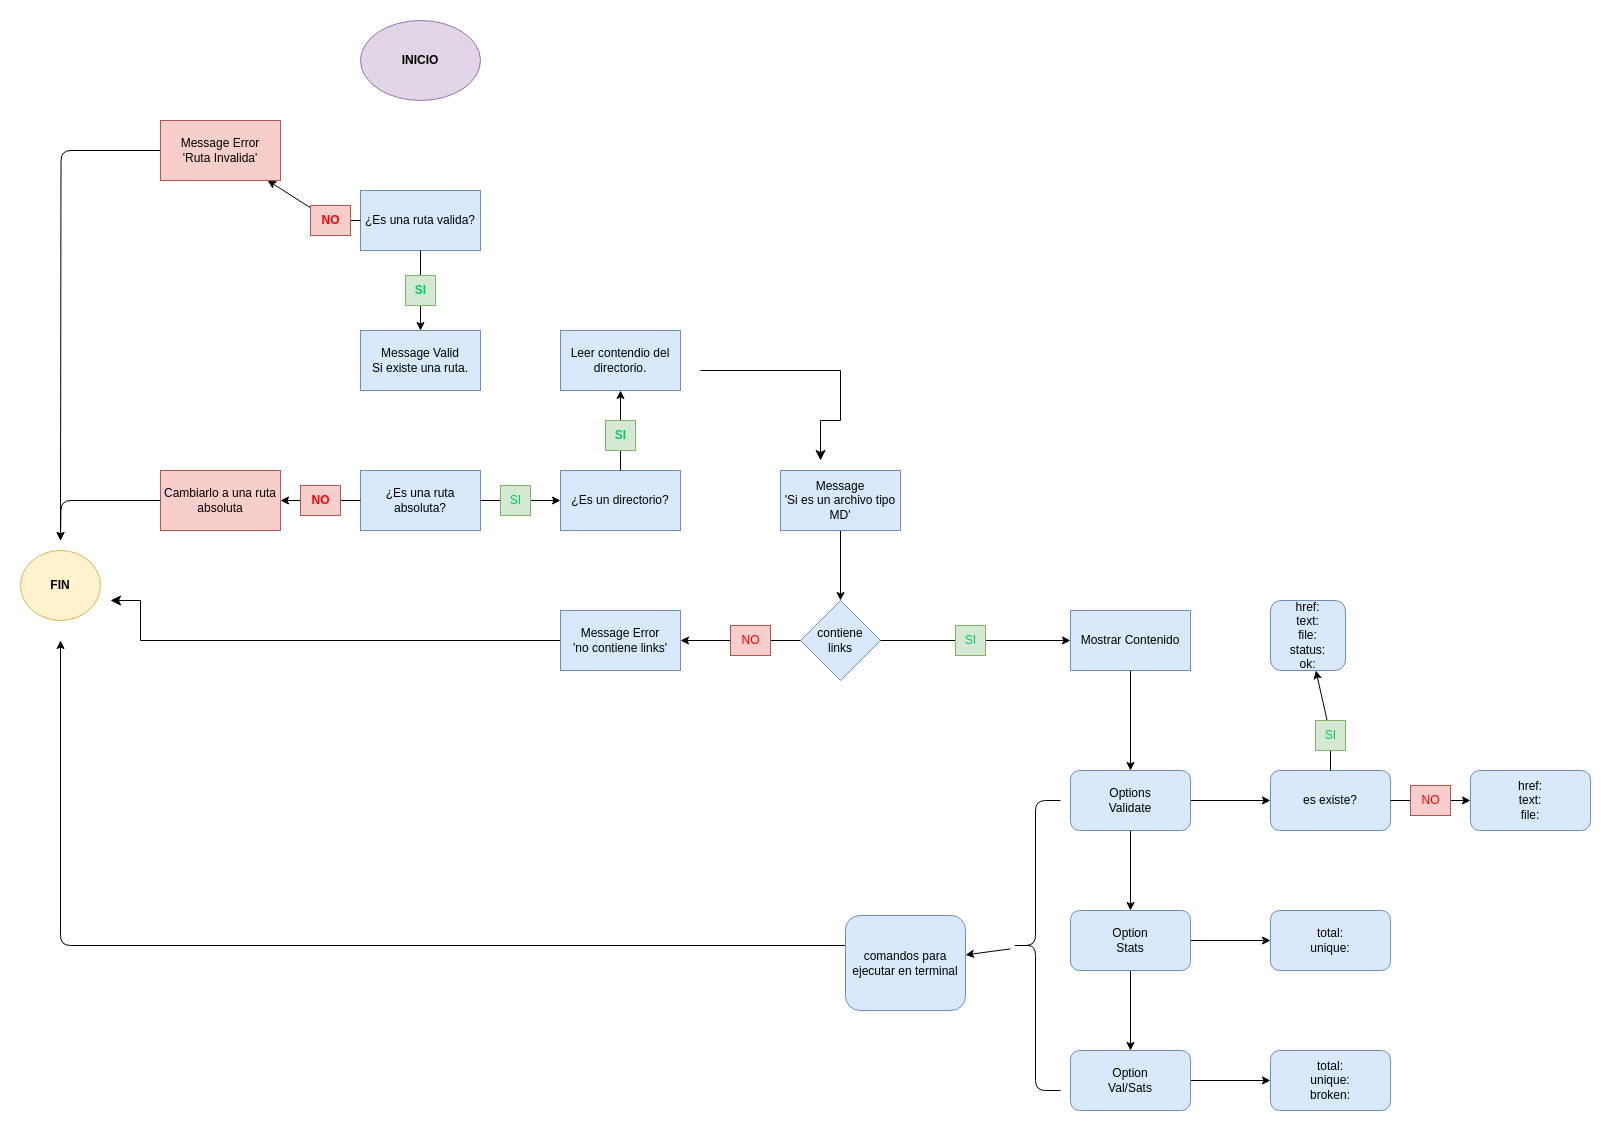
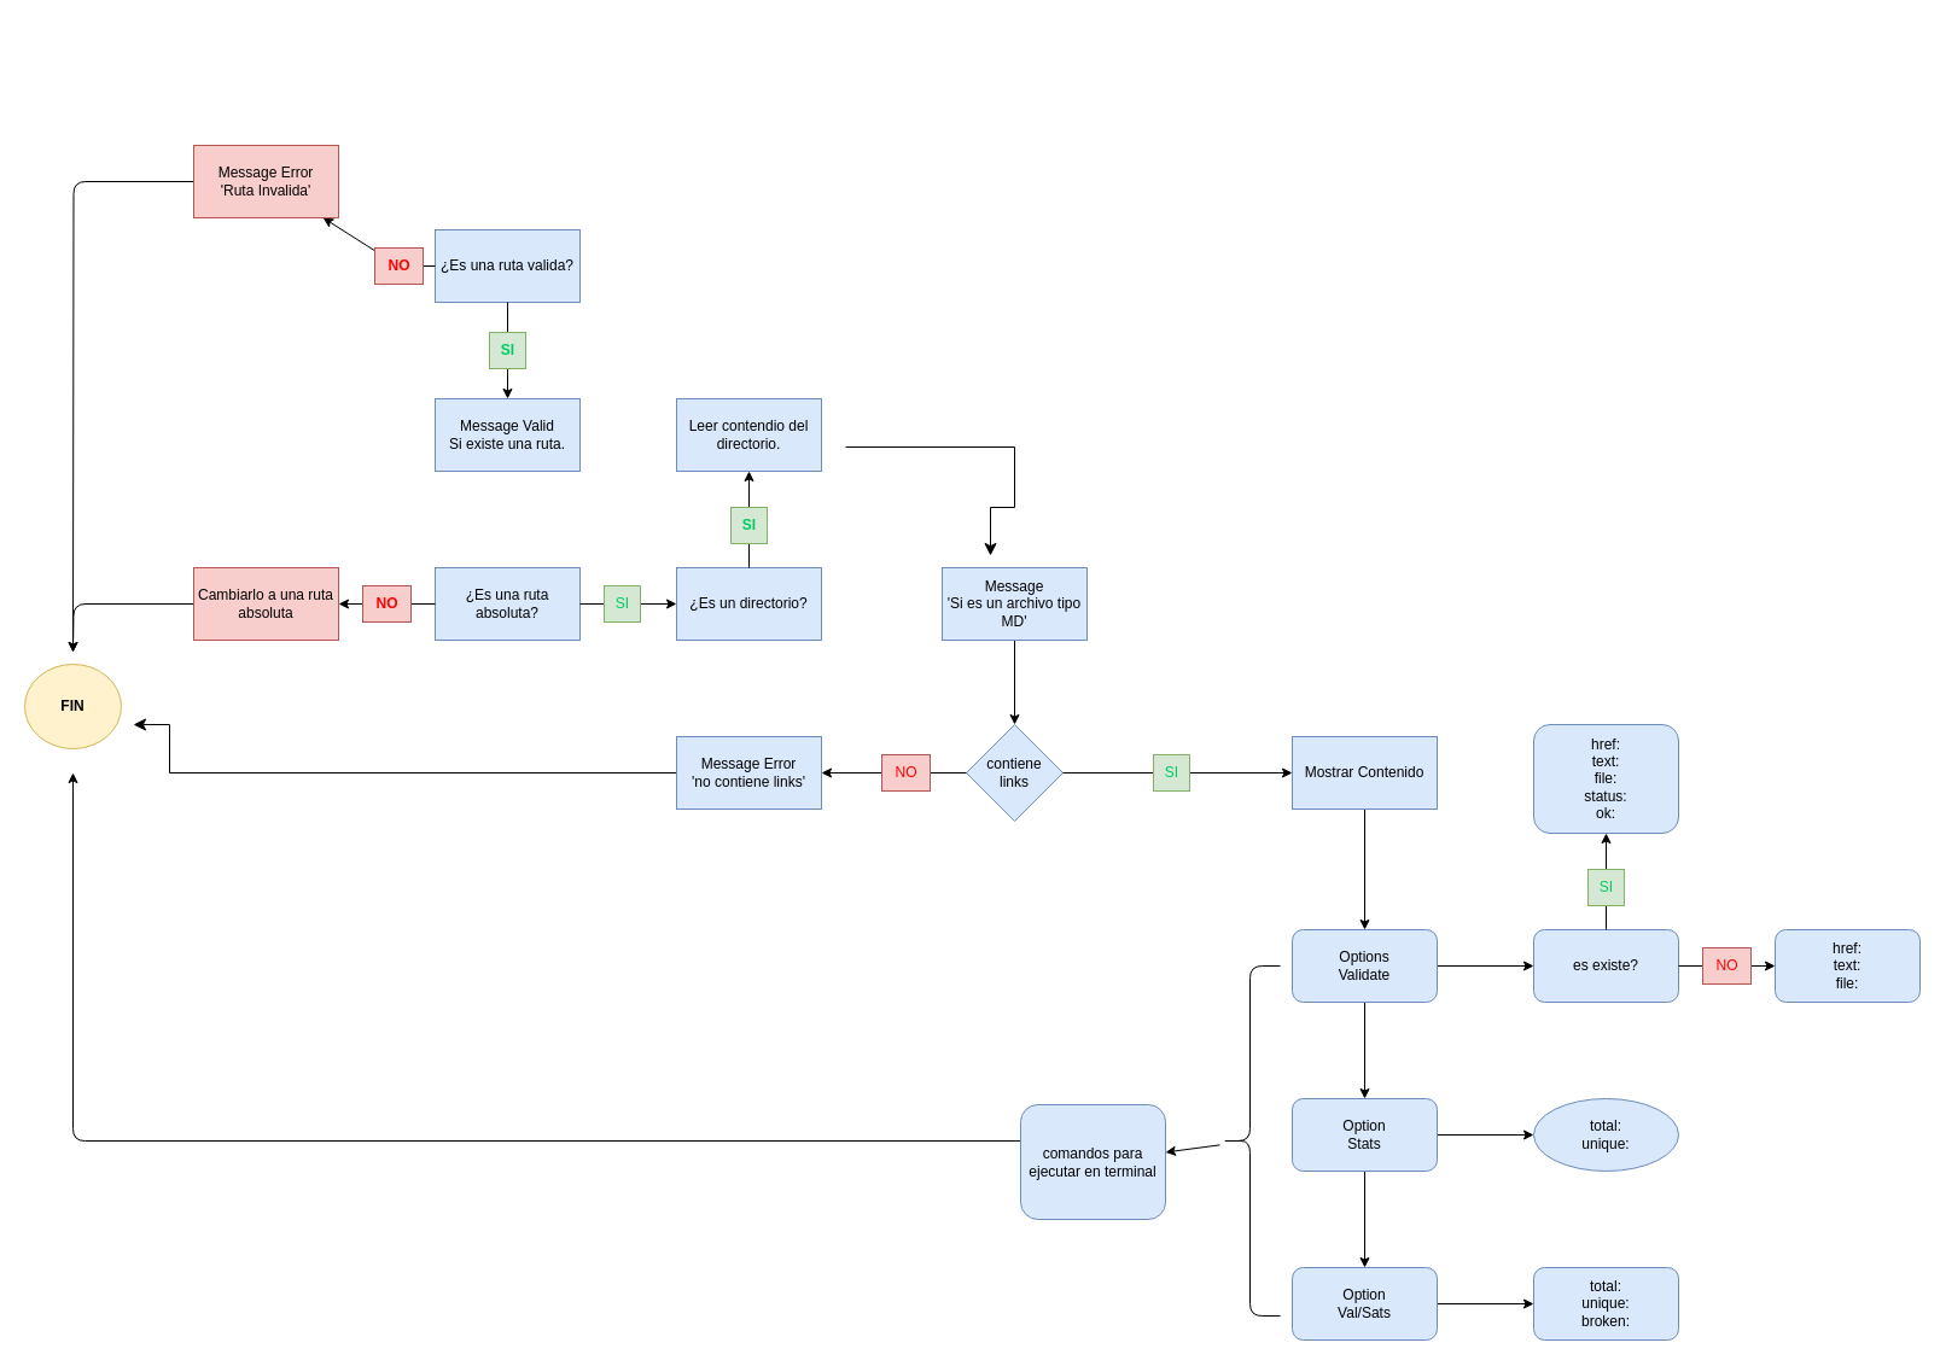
  <mxCell id="0" />
  <mxCell id="1" parent="0" />
- <mxCell id="2" value="&lt;b&gt;INICIO&lt;/b&gt;" style="ellipse;whiteSpace=wrap;html=1;fillColor=#e1d5e7;strokeColor=#9673a6;" parent="1" vertex="1"><mxGeometry x="360" y="20" width="120" height="80" as="geometry" /></mxCell>
  <mxCell id="3" value="" style="edgeStyle=none;html=1;startArrow=none;" parent="1" source="50" target="7" edge="1"><mxGeometry relative="1" as="geometry" /></mxCell>
  <mxCell id="4" value="" style="edgeStyle=none;html=1;fontColor=#FF0000;startArrow=none;" parent="1" source="17" target="8" edge="1"><mxGeometry relative="1" as="geometry" /></mxCell>
  <mxCell id="5" value="¿Es una ruta valida?" style="whiteSpace=wrap;html=1;fillColor=#dae8fc;strokeColor=#6c8ebf;" parent="1" vertex="1"><mxGeometry x="360" y="190" width="120" height="60" as="geometry" /></mxCell>
  <mxCell id="6" value="" style="edgeStyle=orthogonalEdgeStyle;html=1;fontColor=#FF0000;" edge="1" parent="1" source="7"><mxGeometry relative="1" as="geometry"><mxPoint x="60" y="540" as="targetPoint" /></mxGeometry></mxCell>
  <mxCell id="7" value="Message Error&lt;br&gt;'Ruta Invalida'" style="whiteSpace=wrap;html=1;fillColor=#f8cecc;strokeColor=#b85450;" parent="1" vertex="1"><mxGeometry x="160" y="120" width="120" height="60" as="geometry" /></mxCell>
  <mxCell id="8" value="Message Valid&lt;br&gt;Si existe una ruta." style="whiteSpace=wrap;html=1;fillColor=#dae8fc;strokeColor=#6c8ebf;" parent="1" vertex="1"><mxGeometry x="360" y="330" width="120" height="60" as="geometry" /></mxCell>
  <mxCell id="9" value="" style="edgeStyle=none;html=1;fontColor=#00CC66;startArrow=none;" parent="1" source="19" target="15" edge="1"><mxGeometry relative="1" as="geometry" /></mxCell>
  <mxCell id="10" value="" style="edgeStyle=none;html=1;startArrow=none;" parent="1" source="54" target="35" edge="1"><mxGeometry relative="1" as="geometry" /></mxCell>
  <mxCell id="11" value="¿Es una ruta absoluta?" style="whiteSpace=wrap;html=1;fillColor=#dae8fc;strokeColor=#6c8ebf;" parent="1" vertex="1"><mxGeometry x="360" y="470" width="120" height="60" as="geometry" /></mxCell>
  <mxCell id="12" value="" style="edgeStyle=none;html=1;fontColor=#FF0000;" parent="1" source="13" target="37" edge="1"><mxGeometry relative="1" as="geometry" /></mxCell>
  <mxCell id="13" value="Message&lt;br&gt;'Si es un archivo tipo MD'" style="whiteSpace=wrap;html=1;fillColor=#dae8fc;strokeColor=#6c8ebf;" parent="1" vertex="1"><mxGeometry x="780" y="470" width="120" height="60" as="geometry" /></mxCell>
  <mxCell id="14" value="" style="edgeStyle=orthogonalEdgeStyle;html=1;fontColor=#FF0000;" edge="1" parent="1" source="15"><mxGeometry relative="1" as="geometry"><mxPoint x="60" y="540" as="targetPoint" /></mxGeometry></mxCell>
  <mxCell id="15" value="Cambiarlo a una ruta absoluta" style="whiteSpace=wrap;html=1;fillColor=#f8cecc;strokeColor=#b85450;" parent="1" vertex="1"><mxGeometry x="160" y="470" width="120" height="60" as="geometry" /></mxCell>
  <mxCell id="16" value="" style="edgeStyle=none;html=1;fontColor=#FF0000;endArrow=none;" parent="1" source="5" target="17" edge="1"><mxGeometry relative="1" as="geometry"><mxPoint x="420" y="250" as="sourcePoint" /><mxPoint x="420" y="330" as="targetPoint" /></mxGeometry></mxCell>
  <mxCell id="17" value="&lt;font color=&quot;#00cc66&quot;&gt;&lt;b&gt;SI&lt;/b&gt;&lt;/font&gt;" style="text;html=1;align=center;verticalAlign=middle;resizable=0;points=[];autosize=1;strokeColor=#82b366;fillColor=#d5e8d4;" parent="1" vertex="1"><mxGeometry x="405" y="275" width="30" height="30" as="geometry" /></mxCell>
  <mxCell id="18" value="" style="edgeStyle=none;html=1;fontColor=#00CC66;endArrow=none;" parent="1" source="11" target="19" edge="1"><mxGeometry relative="1" as="geometry"><mxPoint x="360" y="500" as="sourcePoint" /><mxPoint x="280" y="500" as="targetPoint" /></mxGeometry></mxCell>
  <mxCell id="19" value="&lt;b&gt;&lt;font color=&quot;#ff0000&quot;&gt;NO&lt;/font&gt;&lt;/b&gt;" style="text;html=1;align=center;verticalAlign=middle;resizable=0;points=[];autosize=1;strokeColor=#b85450;fillColor=#f8cecc;" parent="1" vertex="1"><mxGeometry x="300" y="485" width="40" height="30" as="geometry" /></mxCell>
  <mxCell id="20" value="" style="edgeStyle=none;html=1;fontColor=#FF0000;startArrow=none;" parent="1" source="59" target="22" edge="1"><mxGeometry relative="1" as="geometry" /></mxCell>
  <mxCell id="21" value="" style="edgeStyle=none;html=1;fontColor=#FF0000;" parent="1" source="22" target="25" edge="1"><mxGeometry relative="1" as="geometry" /></mxCell>
  <mxCell id="22" value="Mostrar Contenido" style="whiteSpace=wrap;html=1;fillColor=#dae8fc;strokeColor=#6c8ebf;" parent="1" vertex="1"><mxGeometry x="1070" y="610" width="120" height="60" as="geometry" /></mxCell>
  <mxCell id="23" value="" style="edgeStyle=none;html=1;fontColor=#FF0000;" parent="1" source="25" target="28" edge="1"><mxGeometry relative="1" as="geometry" /></mxCell>
  <mxCell id="24" value="" style="edgeStyle=none;html=1;" edge="1" parent="1" source="25" target="42"><mxGeometry relative="1" as="geometry" /></mxCell>
  <mxCell id="25" value="Options&lt;br&gt;Validate" style="rounded=1;whiteSpace=wrap;html=1;fillColor=#dae8fc;strokeColor=#6c8ebf;" parent="1" vertex="1"><mxGeometry x="1070" y="770" width="120" height="60" as="geometry" /></mxCell>
  <mxCell id="26" value="" style="edgeStyle=none;html=1;fontColor=#FF0000;" parent="1" source="28" target="30" edge="1"><mxGeometry relative="1" as="geometry" /></mxCell>
  <mxCell id="27" value="" style="edgeStyle=none;html=1;" edge="1" parent="1" source="28" target="45"><mxGeometry relative="1" as="geometry" /></mxCell>
  <mxCell id="28" value="Option &lt;br&gt;Stats" style="rounded=1;whiteSpace=wrap;html=1;fillColor=#dae8fc;strokeColor=#6c8ebf;" parent="1" vertex="1"><mxGeometry x="1070" y="910" width="120" height="60" as="geometry" /></mxCell>
  <mxCell id="29" value="" style="edgeStyle=none;html=1;" edge="1" parent="1" source="30" target="46"><mxGeometry relative="1" as="geometry" /></mxCell>
  <mxCell id="30" value="Option&lt;br&gt;Val/Sats" style="rounded=1;whiteSpace=wrap;html=1;fillColor=#dae8fc;strokeColor=#6c8ebf;" parent="1" vertex="1"><mxGeometry x="1070" y="1050" width="120" height="60" as="geometry" /></mxCell>
  <mxCell id="31" style="edgeStyle=none;html=1;exitX=0.5;exitY=0;exitDx=0;exitDy=0;fontColor=#FF0000;" parent="1" source="32" edge="1"><mxGeometry relative="1" as="geometry"><mxPoint x="60" y="550" as="targetPoint" /></mxGeometry></mxCell>
  <mxCell id="32" value="&lt;b&gt;FIN&lt;/b&gt;" style="ellipse;whiteSpace=wrap;html=1;fillColor=#fff2cc;strokeColor=#d6b656;" parent="1" vertex="1"><mxGeometry x="20" y="550" width="80" height="70" as="geometry" /></mxCell>
  <mxCell id="33" value="" style="edgeStyle=segmentEdgeStyle;endArrow=classic;html=1;curved=0;rounded=0;endSize=8;startSize=8;fontColor=#FF0000;startArrow=none;" parent="1" edge="1" source="55"><mxGeometry width="50" height="50" relative="1" as="geometry"><mxPoint x="590" y="650" as="sourcePoint" /><mxPoint x="110" y="600" as="targetPoint" /><Array as="points"><mxPoint y="640" x="140" /><mxPoint y="600" x="140" /></Array></mxGeometry></mxCell>
  <mxCell id="34" value="" style="edgeStyle=none;html=1;fontColor=#99FF33;startArrow=none;" parent="1" source="52" target="38" edge="1"><mxGeometry relative="1" as="geometry" /></mxCell>
  <mxCell id="35" value="¿Es un directorio?" style="whiteSpace=wrap;html=1;fillColor=#dae8fc;strokeColor=#6c8ebf;" parent="1" vertex="1"><mxGeometry x="560" y="470" width="120" height="60" as="geometry" /></mxCell>
  <mxCell id="36" value="" style="edgeStyle=none;html=1;startArrow=none;" parent="1" source="57" target="55" edge="1"><mxGeometry relative="1" as="geometry" /></mxCell>
  <mxCell id="37" value="contiene &lt;br&gt;links" style="rhombus;whiteSpace=wrap;html=1;fillColor=#dae8fc;strokeColor=#6c8ebf;" parent="1" vertex="1"><mxGeometry x="800" y="600" width="80" height="80" as="geometry" /></mxCell>
  <mxCell id="38" value="Leer contendio del directorio." style="whiteSpace=wrap;html=1;fillColor=#dae8fc;strokeColor=#6c8ebf;" parent="1" vertex="1"><mxGeometry x="560" y="330" width="120" height="60" as="geometry" /></mxCell>
  <mxCell id="39" value="" style="edgeStyle=segmentEdgeStyle;endArrow=classic;html=1;curved=0;rounded=0;endSize=8;startSize=8;fontColor=#99FF33;" parent="1" edge="1"><mxGeometry width="50" height="50" relative="1" as="geometry"><mxPoint x="700" y="370" as="sourcePoint" /><mxPoint x="820" y="460" as="targetPoint" /><Array as="points"><mxPoint x="840" y="370" /><mxPoint x="840" y="420" /></Array></mxGeometry></mxCell>
  <mxCell id="40" value="" style="edgeStyle=none;html=1;startArrow=none;" edge="1" parent="1" source="48" target="43"><mxGeometry relative="1" as="geometry" /></mxCell>
  <mxCell id="41" value="" style="edgeStyle=none;html=1;startArrow=none;" edge="1" parent="1" source="61" target="44"><mxGeometry relative="1" as="geometry" /></mxCell>
  <mxCell id="42" value="es existe?" style="rounded=1;whiteSpace=wrap;html=1;fillColor=#dae8fc;strokeColor=#6c8ebf;" vertex="1" parent="1"><mxGeometry x="1270" y="770" width="120" height="60" as="geometry" /></mxCell>
- <mxCell id="43" value="href:&lt;br&gt;text:&lt;br&gt;file:&lt;br&gt;status:&lt;br&gt;ok:" style="whiteSpace=wrap;html=1;fillColor=#dae8fc;strokeColor=#6c8ebf;rounded=1;" vertex="1" parent="1"><mxGeometry x="1270" y="600" width="75" height="70" as="geometry" /></mxCell>
+ <mxCell id="43" value="href:&lt;br&gt;text:&lt;br&gt;file:&lt;br&gt;status:&lt;br&gt;ok:" style="whiteSpace=wrap;html=1;fillColor=#dae8fc;strokeColor=#6c8ebf;rounded=1;" vertex="1" parent="1"><mxGeometry x="1270" y="600" width="120" height="90" as="geometry" /></mxCell>
  <mxCell id="44" value="href:&lt;br&gt;text:&lt;br&gt;file:" style="rounded=1;whiteSpace=wrap;html=1;fillColor=#dae8fc;strokeColor=#6c8ebf;" vertex="1" parent="1"><mxGeometry x="1470" y="770" width="120" height="60" as="geometry" /></mxCell>
- <mxCell id="45" value="total:&lt;br&gt;unique:" style="whiteSpace=wrap;html=1;fillColor=#dae8fc;strokeColor=#6c8ebf;rounded=1;" vertex="1" parent="1"><mxGeometry x="1270" y="910" width="120" height="60" as="geometry" /></mxCell>
+ <mxCell id="45" value="total:&lt;br&gt;unique:" style="ellipse;whiteSpace=wrap;html=1;fillColor=#dae8fc;strokeColor=#6c8ebf;" vertex="1" parent="1"><mxGeometry x="1270" y="910" width="120" height="60" as="geometry" /></mxCell>
  <mxCell id="46" value="total:&lt;br&gt;unique:&lt;br&gt;broken:" style="rounded=1;whiteSpace=wrap;html=1;fillColor=#dae8fc;strokeColor=#6c8ebf;" vertex="1" parent="1"><mxGeometry x="1270" y="1050" width="120" height="60" as="geometry" /></mxCell>
  <mxCell id="47" value="" style="edgeStyle=none;html=1;endArrow=none;" edge="1" parent="1" source="42" target="48"><mxGeometry relative="1" as="geometry"><mxPoint x="1330" y="770" as="sourcePoint" /><mxPoint x="1330" y="690" as="targetPoint" /></mxGeometry></mxCell>
  <mxCell id="48" value="&lt;font color=&quot;#00cc66&quot;&gt;SI&lt;/font&gt;" style="text;html=1;align=center;verticalAlign=middle;resizable=0;points=[];autosize=1;strokeColor=#82b366;fillColor=#d5e8d4;" vertex="1" parent="1"><mxGeometry x="1315" y="720" width="30" height="30" as="geometry" /></mxCell>
  <mxCell id="49" value="" style="edgeStyle=none;html=1;endArrow=none;" edge="1" parent="1" source="5" target="50"><mxGeometry relative="1" as="geometry"><mxPoint x="360" y="220" as="sourcePoint" /><mxPoint x="280" y="220" as="targetPoint" /></mxGeometry></mxCell>
  <mxCell id="50" value="&lt;font color=&quot;#ff0000&quot;&gt;&lt;b&gt;NO&lt;/b&gt;&lt;/font&gt;" style="text;html=1;align=center;verticalAlign=middle;resizable=0;points=[];autosize=1;strokeColor=#b85450;fillColor=#f8cecc;" parent="1" vertex="1"><mxGeometry x="310" y="205" width="40" height="30" as="geometry" /></mxCell>
  <mxCell id="51" value="" style="edgeStyle=none;html=1;fontColor=#99FF33;endArrow=none;" edge="1" parent="1" source="35" target="52"><mxGeometry relative="1" as="geometry"><mxPoint x="620" y="470" as="sourcePoint" /><mxPoint x="620" y="390" as="targetPoint" /></mxGeometry></mxCell>
  <mxCell id="52" value="&lt;b&gt;&lt;font color=&quot;#00cc66&quot;&gt;SI&lt;/font&gt;&lt;/b&gt;" style="text;html=1;align=center;verticalAlign=middle;resizable=0;points=[];autosize=1;strokeColor=#82b366;fillColor=#d5e8d4;" parent="1" vertex="1"><mxGeometry x="605" y="420" width="30" height="30" as="geometry" /></mxCell>
  <mxCell id="53" value="" style="edgeStyle=none;html=1;endArrow=none;" edge="1" parent="1" source="11" target="54"><mxGeometry relative="1" as="geometry"><mxPoint x="480" y="500" as="sourcePoint" /><mxPoint x="560" y="500" as="targetPoint" /></mxGeometry></mxCell>
  <mxCell id="54" value="&lt;font color=&quot;#00cc66&quot;&gt;SI&lt;/font&gt;" style="text;html=1;align=center;verticalAlign=middle;resizable=0;points=[];autosize=1;strokeColor=#82b366;fillColor=#d5e8d4;" parent="1" vertex="1"><mxGeometry x="500" y="485" width="30" height="30" as="geometry" /></mxCell>
  <mxCell id="55" value="Message Error&lt;br&gt;'no contiene links'" style="whiteSpace=wrap;html=1;fillColor=#dae8fc;strokeColor=#6c8ebf;" parent="1" vertex="1"><mxGeometry x="560" y="610" width="120" height="60" as="geometry" /></mxCell>
  <mxCell id="56" value="" style="edgeStyle=none;html=1;endArrow=none;" edge="1" parent="1" source="37" target="57"><mxGeometry relative="1" as="geometry"><mxPoint x="800" y="640" as="sourcePoint" /><mxPoint x="680" y="640" as="targetPoint" /></mxGeometry></mxCell>
  <mxCell id="57" value="&lt;font color=&quot;#ff0000&quot;&gt;NO&lt;/font&gt;" style="text;html=1;align=center;verticalAlign=middle;resizable=0;points=[];autosize=1;strokeColor=#b85450;fillColor=#f8cecc;" vertex="1" parent="1"><mxGeometry x="730" y="625" width="40" height="30" as="geometry" /></mxCell>
  <mxCell id="58" value="" style="edgeStyle=none;html=1;fontColor=#FF0000;startArrow=none;endArrow=none;" edge="1" parent="1" source="37" target="59"><mxGeometry relative="1" as="geometry"><mxPoint x="880" y="640" as="sourcePoint" /><mxPoint x="1070" y="640" as="targetPoint" /></mxGeometry></mxCell>
  <mxCell id="59" value="&lt;font color=&quot;#00cc66&quot;&gt;SI&lt;/font&gt;" style="text;html=1;align=center;verticalAlign=middle;resizable=0;points=[];autosize=1;strokeColor=#82b366;fillColor=#d5e8d4;" vertex="1" parent="1"><mxGeometry x="955" y="625" width="30" height="30" as="geometry" /></mxCell>
  <mxCell id="60" value="" style="edgeStyle=none;html=1;endArrow=none;" edge="1" parent="1" source="42" target="61"><mxGeometry relative="1" as="geometry"><mxPoint x="1390" y="800" as="sourcePoint" /><mxPoint x="1470" y="800" as="targetPoint" /></mxGeometry></mxCell>
  <mxCell id="61" value="&lt;font color=&quot;#ff0000&quot;&gt;NO&lt;/font&gt;" style="text;html=1;align=center;verticalAlign=middle;resizable=0;points=[];autosize=1;strokeColor=#b85450;fillColor=#f8cecc;" vertex="1" parent="1"><mxGeometry x="1410" y="785" width="40" height="30" as="geometry" /></mxCell>
  <mxCell id="62" value="" style="edgeStyle=none;html=1;fontColor=#FF0000;" edge="1" parent="1" source="63" target="65"><mxGeometry relative="1" as="geometry" /></mxCell>
  <mxCell id="63" value="" style="shape=curlyBracket;whiteSpace=wrap;html=1;rounded=1;labelPosition=left;verticalLabelPosition=middle;align=right;verticalAlign=middle;strokeColor=#000000;fontColor=#FF0000;fillColor=#66CC00;" vertex="1" parent="1"><mxGeometry x="1010" y="800" width="50" height="290" as="geometry" /></mxCell>
  <mxCell id="64" style="edgeStyle=orthogonalEdgeStyle;html=1;fontColor=#FF0000;" edge="1" parent="1" source="65"><mxGeometry relative="1" as="geometry"><mxPoint x="60" y="640" as="targetPoint" /><Array as="points"><mxPoint x="60" y="945" /></Array></mxGeometry></mxCell>
  <mxCell id="65" value="comandos para ejecutar en terminal" style="whiteSpace=wrap;html=1;align=center;fillColor=#dae8fc;strokeColor=#6c8ebf;rounded=1;" vertex="1" parent="1"><mxGeometry x="845" y="915" width="120" height="95" as="geometry" /></mxCell>
